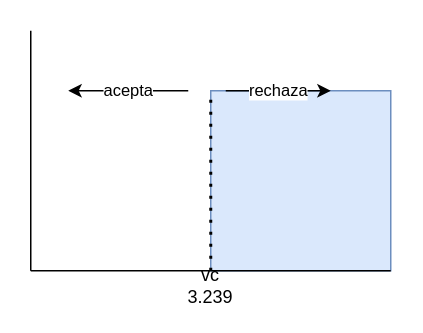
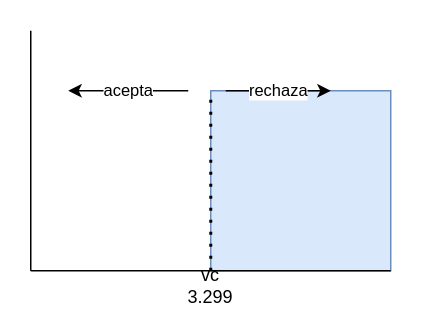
  <mxCell id="0" />
  <mxCell id="1" parent="0" />
  <mxCell id="2" value="" style="rounded=0;whiteSpace=wrap;html=1;fillColor=#dae8fc;strokeColor=#6c8ebf;" vertex="1" parent="1"><mxGeometry x="140" y="60" width="120" height="120" as="geometry" /></mxCell>
  <mxCell id="3" value="" style="endArrow=none;html=1;" edge="1" parent="1"><mxGeometry width="50" height="50" relative="1" as="geometry"><mxPoint x="20" y="180" as="sourcePoint" /><mxPoint x="20" y="20" as="targetPoint" /></mxGeometry></mxCell>
  <mxCell id="4" value="" style="endArrow=none;html=1;" edge="1" parent="1"><mxGeometry width="50" height="50" relative="1" as="geometry"><mxPoint x="20" y="180" as="sourcePoint" /><mxPoint x="260" y="180" as="targetPoint" /></mxGeometry></mxCell>
  <mxCell id="5" value="" style="endArrow=none;dashed=1;html=1;dashPattern=1 3;strokeWidth=2;" edge="1" parent="1"><mxGeometry width="50" height="50" relative="1" as="geometry"><mxPoint x="140" y="180" as="sourcePoint" /><mxPoint x="140" y="60" as="targetPoint" /></mxGeometry></mxCell>
- <mxCell id="6" value="vc&lt;br&gt;3.239" style="text;html=1;strokeColor=none;fillColor=none;align=center;verticalAlign=middle;whiteSpace=wrap;rounded=0;" vertex="1" parent="1"><mxGeometry x="120" y="180" width="40" height="20" as="geometry" /></mxCell>
+ <mxCell id="6" value="vc&lt;br&gt;3.299" style="text;html=1;strokeColor=none;fillColor=none;align=center;verticalAlign=middle;whiteSpace=wrap;rounded=0;" vertex="1" parent="1"><mxGeometry x="120" y="180" width="40" height="20" as="geometry" /></mxCell>
  <mxCell id="7" value="rechaza" style="endArrow=classic;html=1;" edge="1" parent="1"><mxGeometry width="50" height="50" relative="1" as="geometry"><mxPoint x="150" y="60" as="sourcePoint" /><mxPoint x="220" y="60" as="targetPoint" /></mxGeometry></mxCell>
  <mxCell id="8" value="acepta" style="endArrow=classic;html=1;" edge="1" parent="1"><mxGeometry width="50" height="50" relative="1" as="geometry"><mxPoint x="125" y="60" as="sourcePoint" /><mxPoint x="45" y="60" as="targetPoint" /></mxGeometry></mxCell>
